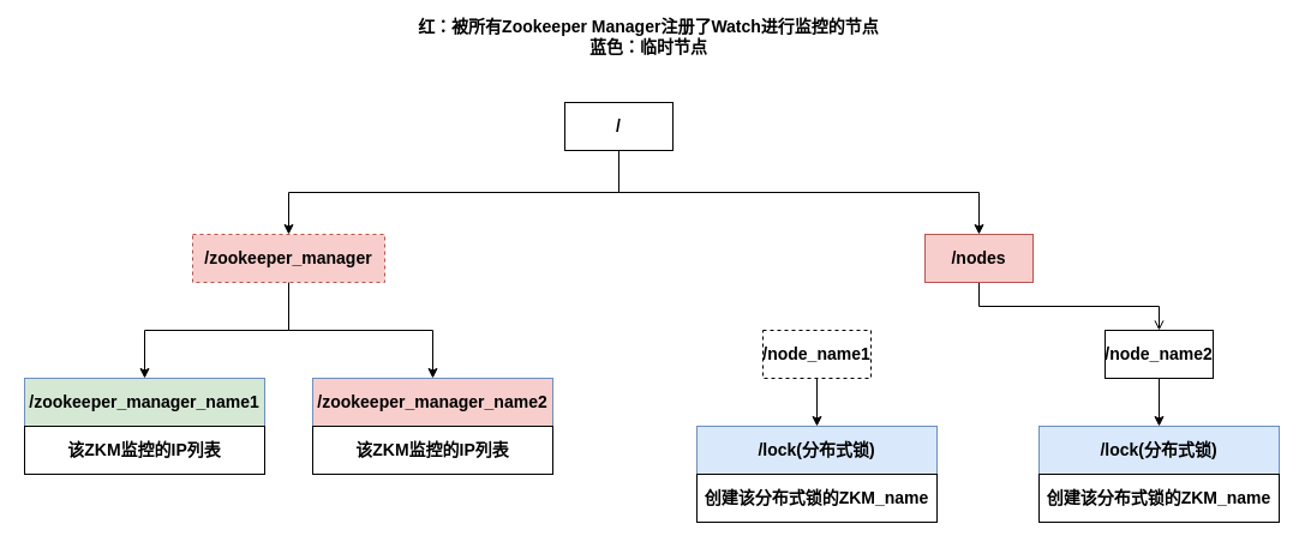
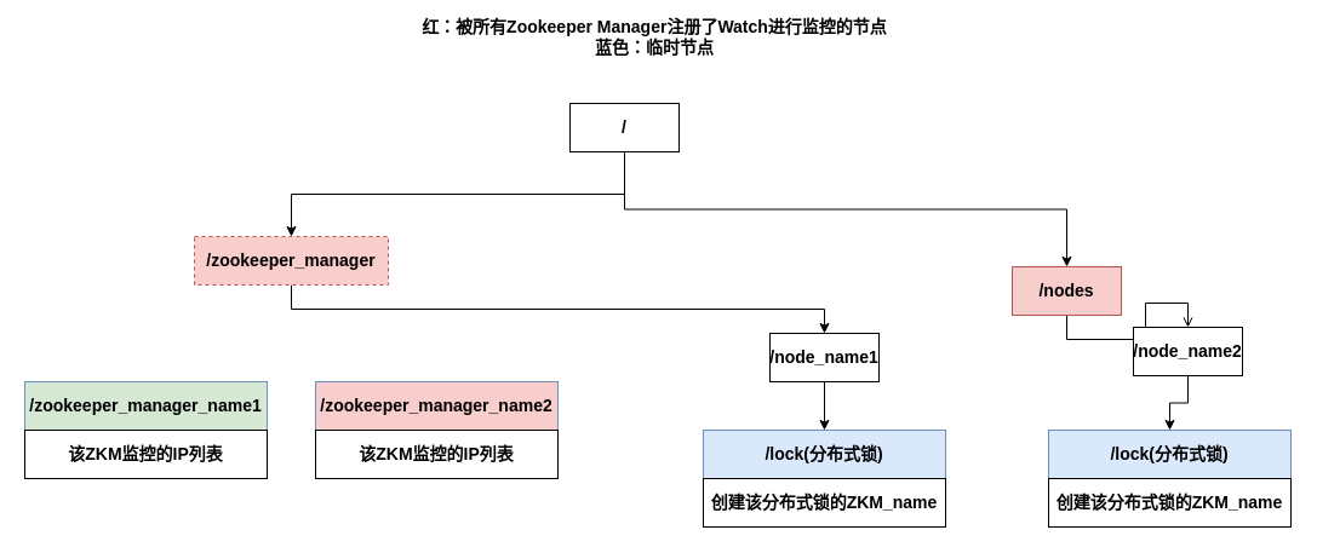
  <mxCell id="0" />
  <mxCell id="1" parent="0" />
  <mxCell id="2" style="edgeStyle=orthogonalEdgeStyle;rounded=0;orthogonalLoop=1;jettySize=auto;html=1;exitX=0.5;exitY=1;exitDx=0;exitDy=0;" edge="1" parent="1" source="4" target="9"><mxGeometry relative="1" as="geometry" /></mxCell>
  <mxCell id="3" style="edgeStyle=orthogonalEdgeStyle;rounded=0;orthogonalLoop=1;jettySize=auto;html=1;exitX=0.5;exitY=1;exitDx=0;exitDy=0;entryX=0.5;entryY=0;entryDx=0;entryDy=0;" edge="1" parent="1" source="4" target="6"><mxGeometry relative="1" as="geometry" /></mxCell>
  <mxCell id="4" value="&lt;b&gt;&lt;font style=&quot;font-size: 14px&quot;&gt;/&lt;/font&gt;&lt;/b&gt;" style="rounded=0;whiteSpace=wrap;html=1;" vertex="1" parent="1"><mxGeometry x="470" y="85" width="90" height="40" as="geometry" /></mxCell>
  <mxCell id="5" style="edgeStyle=orthogonalEdgeStyle;rounded=0;orthogonalLoop=1;jettySize=auto;html=1;exitX=0.5;exitY=1;exitDx=0;exitDy=0;entryX=0.5;entryY=0;entryDx=0;entryDy=0;endArrow=open;" edge="1" parent="1" source="6" target="20"><mxGeometry relative="1" as="geometry" /></mxCell>
- <mxCell id="6" value="&lt;b&gt;&lt;font style=&quot;font-size: 14px&quot;&gt;/nodes&lt;/font&gt;&lt;/b&gt;" style="rounded=0;whiteSpace=wrap;html=1;fillColor=#f8cecc;strokeColor=#b85450;" vertex="1" parent="1"><mxGeometry x="770" y="195" width="90" height="40" as="geometry" /></mxCell>
- <mxCell id="7" style="edgeStyle=orthogonalEdgeStyle;rounded=0;orthogonalLoop=1;jettySize=auto;html=1;exitX=0.5;exitY=1;exitDx=0;exitDy=0;entryX=0.5;entryY=0;entryDx=0;entryDy=0;" edge="1" parent="1" source="9" target="14"><mxGeometry relative="1" as="geometry" /></mxCell>
- <mxCell id="8" style="edgeStyle=orthogonalEdgeStyle;rounded=0;orthogonalLoop=1;jettySize=auto;html=1;exitX=0.5;exitY=1;exitDx=0;exitDy=0;entryX=0.5;entryY=0;entryDx=0;entryDy=0;" edge="1" parent="1" source="9" target="11"><mxGeometry relative="1" as="geometry" /></mxCell>
+ <mxCell id="6" value="&lt;b&gt;&lt;font style=&quot;font-size: 14px&quot;&gt;/nodes&lt;/font&gt;&lt;/b&gt;" style="rounded=0;whiteSpace=wrap;html=1;fillColor=#f8cecc;strokeColor=#b85450;" vertex="1" parent="1"><mxGeometry x="835" y="220" width="90" height="40" as="geometry" /></mxCell>
+ <mxCell id="8" style="edgeStyle=orthogonalEdgeStyle;rounded=0;orthogonalLoop=1;jettySize=auto;html=1;exitX=0.5;exitY=1;exitDx=0;exitDy=0;" edge="1" parent="1" source="9" target="18"><mxGeometry relative="1" as="geometry" /></mxCell>
  <mxCell id="9" value="&lt;b&gt;&lt;font style=&quot;font-size: 14px&quot;&gt;/zookeeper_manager&lt;/font&gt;&lt;/b&gt;" style="rounded=0;whiteSpace=wrap;html=1;fillColor=#f8cecc;strokeColor=#b85450;dashed=1;" vertex="1" parent="1"><mxGeometry x="160" y="195" width="160" height="40" as="geometry" /></mxCell>
  <mxCell id="10" value="" style="group;fillColor=#dae8fc;strokeColor=#6c8ebf;" vertex="1" connectable="0" parent="1"><mxGeometry x="20" y="315" width="200" height="80" as="geometry" /></mxCell>
  <mxCell id="11" value="&lt;b&gt;&lt;font style=&quot;font-size: 14px&quot;&gt;/zookeeper_manager_name1&lt;/font&gt;&lt;/b&gt;" style="rounded=0;whiteSpace=wrap;html=1;fillColor=#d5e8d4;strokeColor=#6c8ebf;" vertex="1" parent="10"><mxGeometry width="200" height="40" as="geometry" /></mxCell>
  <mxCell id="12" value="&lt;span style=&quot;font-size: 14px&quot;&gt;&lt;b&gt;该ZKM监控的IP列表&lt;/b&gt;&lt;/span&gt;" style="rounded=0;whiteSpace=wrap;html=1;" vertex="1" parent="10"><mxGeometry y="40" width="200" height="40" as="geometry" /></mxCell>
  <mxCell id="13" value="" style="group;fillColor=#dae8fc;strokeColor=#6c8ebf;" vertex="1" connectable="0" parent="1"><mxGeometry x="260" y="315" width="200" height="80" as="geometry" /></mxCell>
  <mxCell id="14" value="&lt;b&gt;&lt;font style=&quot;font-size: 14px&quot;&gt;/zookeeper_manager_name2&lt;/font&gt;&lt;/b&gt;" style="rounded=0;whiteSpace=wrap;html=1;fillColor=#f8cecc;strokeColor=#6c8ebf;" vertex="1" parent="13"><mxGeometry width="200" height="40" as="geometry" /></mxCell>
  <mxCell id="15" value="&lt;span style=&quot;font-size: 14px&quot;&gt;&lt;b&gt;该ZKM监控的IP列表&lt;/b&gt;&lt;/span&gt;" style="rounded=0;whiteSpace=wrap;html=1;" vertex="1" parent="13"><mxGeometry y="40" width="200" height="40" as="geometry" /></mxCell>
  <mxCell id="16" value="&lt;b style=&quot;font-size: 14px&quot;&gt;红：被所有Zookeeper Manager注册了Watch进行监控的节点&lt;br&gt;蓝色：临时节点&lt;/b&gt;" style="text;html=1;strokeColor=none;fillColor=none;align=center;verticalAlign=middle;whiteSpace=wrap;rounded=0;" vertex="1" parent="1"><mxGeometry x="330" y="20" width="420" height="20" as="geometry" /></mxCell>
  <mxCell id="17" style="edgeStyle=orthogonalEdgeStyle;rounded=0;orthogonalLoop=1;jettySize=auto;html=1;exitX=0.5;exitY=1;exitDx=0;exitDy=0;entryX=0.5;entryY=0;entryDx=0;entryDy=0;" edge="1" parent="1" source="18" target="22"><mxGeometry relative="1" as="geometry" /></mxCell>
- <mxCell id="18" value="&lt;span style=&quot;font-size: 14px&quot;&gt;&lt;b&gt;/node_name1&lt;/b&gt;&lt;/span&gt;" style="rounded=0;whiteSpace=wrap;html=1;dashed=1;" vertex="1" parent="1"><mxGeometry x="635" y="275" width="90" height="40" as="geometry" /></mxCell>
+ <mxCell id="18" value="&lt;span style=&quot;font-size: 14px&quot;&gt;&lt;b&gt;/node_name1&lt;/b&gt;&lt;/span&gt;" style="rounded=0;whiteSpace=wrap;html=1;" vertex="1" parent="1"><mxGeometry x="635" y="275" width="90" height="40" as="geometry" /></mxCell>
  <mxCell id="19" style="edgeStyle=orthogonalEdgeStyle;rounded=0;orthogonalLoop=1;jettySize=auto;html=1;exitX=0.5;exitY=1;exitDx=0;exitDy=0;entryX=0.5;entryY=0;entryDx=0;entryDy=0;" edge="1" parent="1" source="20" target="25"><mxGeometry relative="1" as="geometry" /></mxCell>
- <mxCell id="20" value="&lt;span style=&quot;font-size: 14px&quot;&gt;&lt;b&gt;/node_name2&lt;/b&gt;&lt;/span&gt;" style="rounded=0;whiteSpace=wrap;html=1;" vertex="1" parent="1"><mxGeometry x="920" y="275" width="90" height="40" as="geometry" /></mxCell>
+ <mxCell id="20" value="&lt;span style=&quot;font-size: 14px&quot;&gt;&lt;b&gt;/node_name2&lt;/b&gt;&lt;/span&gt;" style="rounded=0;whiteSpace=wrap;html=1;" vertex="1" parent="1"><mxGeometry x="935" y="270" width="90" height="40" as="geometry" /></mxCell>
  <mxCell id="21" value="" style="group;fillColor=#dae8fc;strokeColor=#6c8ebf;" vertex="1" connectable="0" parent="1"><mxGeometry x="580" y="355" width="200" height="80" as="geometry" /></mxCell>
  <mxCell id="22" value="&lt;b&gt;&lt;font style=&quot;font-size: 14px&quot;&gt;/lock(分布式锁)&lt;/font&gt;&lt;/b&gt;" style="rounded=0;whiteSpace=wrap;html=1;fillColor=#dae8fc;strokeColor=#6c8ebf;" vertex="1" parent="21"><mxGeometry width="200" height="40" as="geometry" /></mxCell>
  <mxCell id="23" value="&lt;span style=&quot;font-size: 14px&quot;&gt;&lt;b&gt;创建该分布式锁的ZKM_name&lt;/b&gt;&lt;/span&gt;" style="rounded=0;whiteSpace=wrap;html=1;" vertex="1" parent="21"><mxGeometry y="40" width="200" height="40" as="geometry" /></mxCell>
  <mxCell id="24" value="" style="group;fillColor=#dae8fc;strokeColor=#6c8ebf;" vertex="1" connectable="0" parent="1"><mxGeometry x="865" y="355" width="200" height="80" as="geometry" /></mxCell>
  <mxCell id="25" value="&lt;b&gt;&lt;font style=&quot;font-size: 14px&quot;&gt;/lock(分布式锁)&lt;/font&gt;&lt;/b&gt;" style="rounded=0;whiteSpace=wrap;html=1;fillColor=#dae8fc;strokeColor=#6c8ebf;" vertex="1" parent="24"><mxGeometry width="200" height="40" as="geometry" /></mxCell>
  <mxCell id="26" value="&lt;span style=&quot;font-size: 14px&quot;&gt;&lt;b&gt;创建该分布式锁的ZKM_name&lt;/b&gt;&lt;/span&gt;" style="rounded=0;whiteSpace=wrap;html=1;" vertex="1" parent="24"><mxGeometry y="40" width="200" height="40" as="geometry" /></mxCell>
